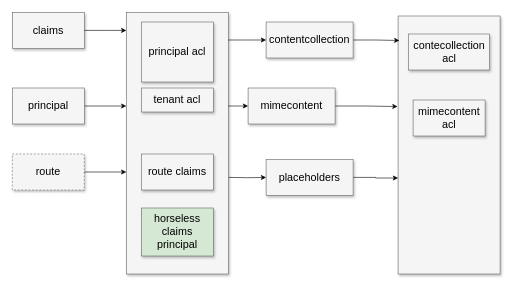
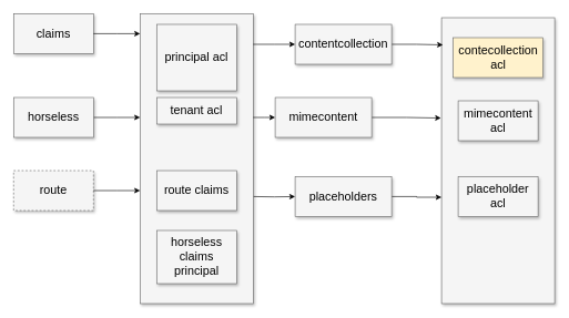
  <mxCell id="0" style=";html=1;" />
  <mxCell id="1" style=";html=1;" parent="0" />
  <mxCell id="2" value="" style="whiteSpace=wrap;html=1;shadow=1;fontSize=18;fillColor=#f5f5f5;strokeColor=#666666;" vertex="1" parent="1"><mxGeometry x="663" y="26" width="170" height="430" as="geometry" /></mxCell>
  <mxCell id="3" style="edgeStyle=orthogonalEdgeStyle;rounded=0;orthogonalLoop=1;jettySize=auto;html=1;" edge="1" parent="1" target="25"><mxGeometry relative="1" as="geometry"><mxPoint x="380" y="295" as="sourcePoint" /><Array as="points" /></mxGeometry></mxCell>
  <mxCell id="4" value="" style="whiteSpace=wrap;html=1;shadow=1;fontSize=18;fillColor=#f5f5f5;strokeColor=#666666;" parent="1" vertex="1"><mxGeometry x="210" y="20" width="170" height="436" as="geometry" /></mxCell>
- <mxCell id="5" value="contecollection&lt;br&gt;acl" style="whiteSpace=wrap;html=1;shadow=1;fontSize=18;fillColor=#f5f5f5;strokeColor=#666666;" parent="1" vertex="1"><mxGeometry x="680.5" y="56" width="135" height="60" as="geometry" /></mxCell>
- <mxCell id="6" value="mimecontent&lt;br&gt;acl" style="whiteSpace=wrap;html=1;shadow=1;fontSize=18;fillColor=#f5f5f5;strokeColor=#666666;" parent="1" vertex="1"><mxGeometry x="688" y="166" width="120" height="60" as="geometry" /></mxCell>
+ <mxCell id="5" value="contecollection&lt;br&gt;acl" style="whiteSpace=wrap;html=1;shadow=1;fontSize=18;fillColor=#fff2cc;strokeColor=#666666;" parent="1" vertex="1"><mxGeometry x="680.5" y="56" width="135" height="60" as="geometry" /></mxCell>
+ <mxCell id="6" value="mimecontent&lt;br&gt;acl" style="whiteSpace=wrap;html=1;shadow=1;fontSize=18;fillColor=#f5f5f5;strokeColor=#666666;" parent="1" vertex="1"><mxGeometry x="688" y="151" width="120" height="60" as="geometry" /></mxCell>
+ <mxCell id="7" value="placeholder&lt;br&gt;acl" style="whiteSpace=wrap;html=1;shadow=1;fontSize=18;fillColor=#f5f5f5;strokeColor=#666666;" parent="1" vertex="1"><mxGeometry x="688" y="265" width="120" height="60" as="geometry" /></mxCell>
  <mxCell id="8" style="edgeStyle=elbowEdgeStyle;rounded=0;html=1;startArrow=none;startFill=0;jettySize=auto;orthogonalLoop=1;fontSize=18;elbow=vertical;" parent="1" source="9" target="4" edge="1"><mxGeometry relative="1" as="geometry" /></mxCell>
- <mxCell id="9" value="principal" style="whiteSpace=wrap;html=1;shadow=1;fontSize=18;fillColor=#f5f5f5;strokeColor=#666666;" parent="1" vertex="1"><mxGeometry x="20" y="146" width="120" height="60" as="geometry" /></mxCell>
+ <mxCell id="9" value="horseless" style="whiteSpace=wrap;html=1;shadow=1;fontSize=18;fillColor=#f5f5f5;strokeColor=#666666;" parent="1" vertex="1"><mxGeometry x="20" y="146" width="120" height="60" as="geometry" /></mxCell>
  <mxCell id="10" value="claims" style="whiteSpace=wrap;html=1;shadow=1;fontSize=18;fillColor=#f5f5f5;strokeColor=#666666;" vertex="1" parent="1"><mxGeometry x="20" y="20" width="120" height="60" as="geometry" /></mxCell>
  <mxCell id="11" style="edgeStyle=elbowEdgeStyle;rounded=0;html=1;startArrow=none;startFill=0;jettySize=auto;orthogonalLoop=1;fontSize=18;elbow=vertical;" edge="1" source="10" parent="1"><mxGeometry relative="1" as="geometry"><mxPoint x="210" y="50" as="targetPoint" /></mxGeometry></mxCell>
  <mxCell id="12" value="principal acl" style="whiteSpace=wrap;html=1;shadow=1;fontSize=18;fillColor=#f5f5f5;strokeColor=#666666;" vertex="1" parent="1"><mxGeometry x="235" y="36" width="120" height="100" as="geometry" /></mxCell>
  <mxCell id="13" value="route claims" style="whiteSpace=wrap;html=1;shadow=1;fontSize=18;fillColor=#f5f5f5;strokeColor=#666666;" vertex="1" parent="1"><mxGeometry x="235" y="256" width="120" height="60" as="geometry" /></mxCell>
  <mxCell id="14" value="tenant acl" style="whiteSpace=wrap;html=1;shadow=1;fontSize=18;fillColor=#f5f5f5;strokeColor=#666666;" vertex="1" parent="1"><mxGeometry x="235" y="146" width="120" height="40" as="geometry" /></mxCell>
  <mxCell id="15" value="route" style="whiteSpace=wrap;html=1;shadow=1;fontSize=18;fillColor=#f5f5f5;strokeColor=#666666;dashed=1;" vertex="1" parent="1"><mxGeometry x="20" y="256" width="120" height="60" as="geometry" /></mxCell>
  <mxCell id="16" style="edgeStyle=elbowEdgeStyle;rounded=0;html=1;startArrow=none;startFill=0;jettySize=auto;orthogonalLoop=1;fontSize=18;elbow=vertical;" edge="1" source="15" parent="1"><mxGeometry relative="1" as="geometry"><mxPoint x="210" y="286" as="targetPoint" /></mxGeometry></mxCell>
  <mxCell id="17" style="edgeStyle=orthogonalEdgeStyle;rounded=0;orthogonalLoop=1;jettySize=auto;html=1;entryX=0.012;entryY=0.095;entryDx=0;entryDy=0;entryPerimeter=0;" edge="1" parent="1" source="18" target="2"><mxGeometry relative="1" as="geometry" /></mxCell>
  <mxCell id="18" value="contentcollection" style="whiteSpace=wrap;html=1;shadow=1;fontSize=18;fillColor=#f5f5f5;strokeColor=#666666;" vertex="1" parent="1"><mxGeometry x="443" y="36" width="145" height="60" as="geometry" /></mxCell>
- <mxCell id="19" value="horseless&lt;br&gt;claims&lt;br&gt;principal" style="whiteSpace=wrap;html=1;shadow=1;fontSize=18;fillColor=#d5e8d4;strokeColor=#666666;" vertex="1" parent="1"><mxGeometry x="235" y="346" width="120" height="80" as="geometry" /></mxCell>
+ <mxCell id="19" value="horseless&lt;br&gt;claims&lt;br&gt;principal" style="whiteSpace=wrap;html=1;shadow=1;fontSize=18;fillColor=#f5f5f5;strokeColor=#666666;" vertex="1" parent="1"><mxGeometry x="235" y="346" width="120" height="80" as="geometry" /></mxCell>
  <mxCell id="20" style="edgeStyle=elbowEdgeStyle;rounded=0;html=1;startArrow=none;startFill=0;jettySize=auto;orthogonalLoop=1;fontSize=18;elbow=vertical;" edge="1" parent="1" source="4" target="18"><mxGeometry relative="1" as="geometry"><mxPoint x="403" y="55.5" as="sourcePoint" /><mxPoint x="473" y="55.5" as="targetPoint" /></mxGeometry></mxCell>
  <mxCell id="21" style="edgeStyle=elbowEdgeStyle;rounded=0;html=1;startArrow=none;startFill=0;jettySize=auto;orthogonalLoop=1;fontSize=18;elbow=vertical;" edge="1" target="23" parent="1" source="4"><mxGeometry relative="1" as="geometry"><mxPoint x="413" y="146" as="sourcePoint" /><mxPoint x="506" y="135.5" as="targetPoint" /></mxGeometry></mxCell>
  <mxCell id="22" style="edgeStyle=orthogonalEdgeStyle;rounded=0;orthogonalLoop=1;jettySize=auto;html=1;entryX=-0.006;entryY=0.351;entryDx=0;entryDy=0;entryPerimeter=0;" edge="1" parent="1" source="23" target="2"><mxGeometry relative="1" as="geometry" /></mxCell>
  <mxCell id="23" value="mimecontent" style="whiteSpace=wrap;html=1;shadow=1;fontSize=18;fillColor=#f5f5f5;strokeColor=#666666;" vertex="1" parent="1"><mxGeometry x="413" y="146" width="145" height="60" as="geometry" /></mxCell>
  <mxCell id="24" style="edgeStyle=orthogonalEdgeStyle;rounded=0;orthogonalLoop=1;jettySize=auto;html=1;entryX=0;entryY=0.628;entryDx=0;entryDy=0;entryPerimeter=0;" edge="1" parent="1" source="25" target="2"><mxGeometry relative="1" as="geometry" /></mxCell>
  <mxCell id="25" value="placeholders" style="whiteSpace=wrap;html=1;shadow=1;fontSize=18;fillColor=#f5f5f5;strokeColor=#666666;" vertex="1" parent="1"><mxGeometry x="443" y="265" width="145" height="60" as="geometry" /></mxCell>
